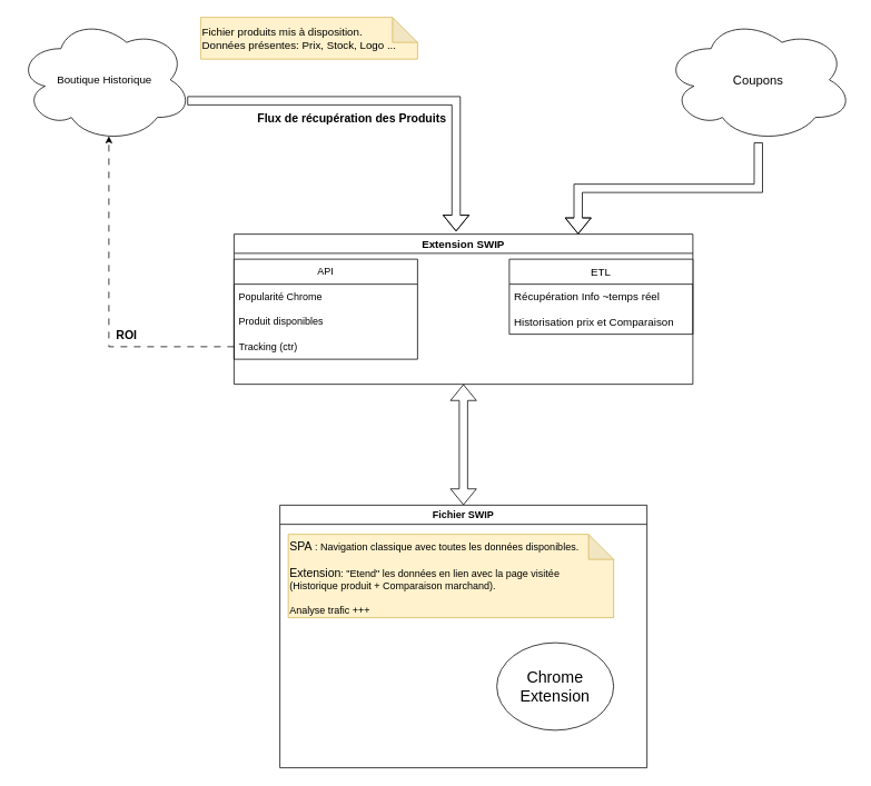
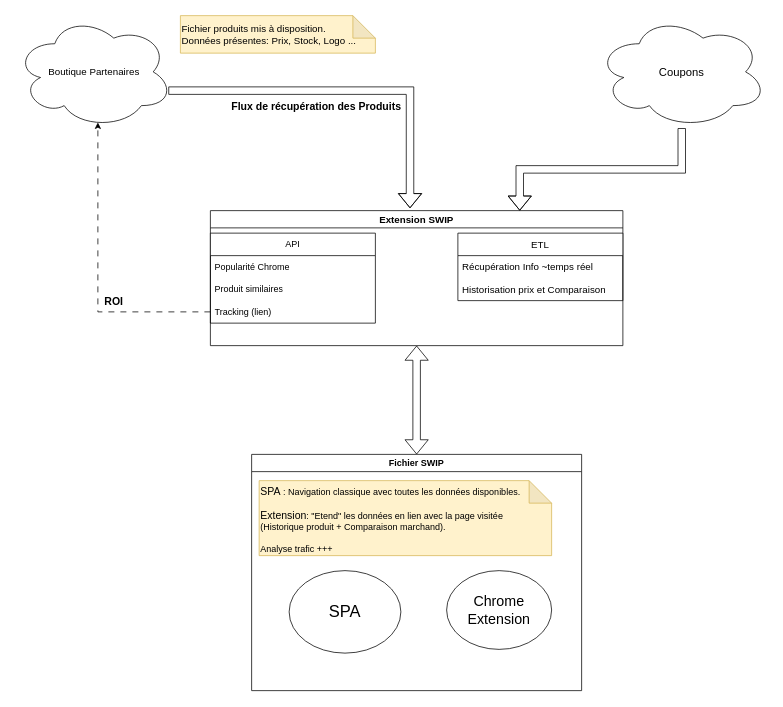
  <mxCell id="0" />
  <mxCell id="1" parent="0" />
  <mxCell id="2" style="edgeStyle=orthogonalEdgeStyle;rounded=0;orthogonalLoop=1;jettySize=auto;html=1;shape=flexArrow;fontSize=13;entryX=0.484;entryY=-0.018;entryDx=0;entryDy=0;entryPerimeter=0;" parent="1" source="4" target="6" edge="1"><mxGeometry relative="1" as="geometry"><mxPoint x="370" y="140" as="targetPoint" /><mxPoint x="244.996" y="120.059" as="sourcePoint" /><Array as="points"><mxPoint x="546" y="120" /></Array></mxGeometry></mxCell>
  <mxCell id="3" value="Flux de récupération des Produits" style="edgeLabel;html=1;align=center;verticalAlign=middle;resizable=0;points=[];fontSize=14;fontStyle=1" parent="2" vertex="1" connectable="0"><mxGeometry x="0.382" y="1" relative="1" as="geometry"><mxPoint x="-127" y="12" as="offset" /></mxGeometry></mxCell>
- <mxCell id="4" value="Boutique Historique" style="ellipse;shape=cloud;whiteSpace=wrap;html=1;fontSize=13;" parent="1" vertex="1"><mxGeometry width="210" height="150" as="geometry" x="20" y="20" /></mxCell>
+ <mxCell id="4" value="Boutique Partenaires" style="ellipse;shape=cloud;whiteSpace=wrap;html=1;fontSize=13;" parent="1" vertex="1"><mxGeometry width="210" height="150" as="geometry" x="20" y="20" /></mxCell>
  <mxCell id="5" value="Fichier produits mis à disposition.&lt;br style=&quot;font-size: 13px;&quot;&gt;Données présentes: Prix, Stock, Logo ..." style="shape=note;whiteSpace=wrap;html=1;backgroundOutline=1;darkOpacity=0.05;align=left;fontSize=13;fillColor=#fff2cc;strokeColor=#d6b656;" parent="1" vertex="1"><mxGeometry x="240" width="260" height="50" as="geometry" y="20" /></mxCell>
  <mxCell id="6" value="Extension SWIP" style="swimlane;whiteSpace=wrap;html=1;fontSize=13;" parent="1" vertex="1"><mxGeometry x="280" y="280" width="550" height="180" as="geometry"><mxRectangle x="260" y="260" width="130" height="30" as="alternateBounds" /></mxGeometry></mxCell>
  <mxCell id="7" value="ETL" style="swimlane;fontStyle=0;childLayout=stackLayout;horizontal=1;startSize=30;horizontalStack=0;resizeParent=1;resizeParentMax=0;resizeLast=0;collapsible=1;marginBottom=0;whiteSpace=wrap;html=1;fontSize=13;" parent="6" vertex="1"><mxGeometry x="330" y="30" width="220" height="90" as="geometry"><mxRectangle x="-30" y="420" width="90" height="30" as="alternateBounds" /></mxGeometry></mxCell>
  <mxCell id="8" value="Récupération Info ~temps réel" style="text;strokeColor=none;fillColor=none;align=left;verticalAlign=middle;spacingLeft=4;spacingRight=4;overflow=hidden;points=[[0,0.5],[1,0.5]];portConstraint=eastwest;rotatable=0;whiteSpace=wrap;html=1;fontSize=13;" parent="7" vertex="1"><mxGeometry y="30" width="220" height="30" as="geometry" /></mxCell>
  <mxCell id="9" value="Historisation prix et Comparaison" style="text;strokeColor=none;fillColor=none;align=left;verticalAlign=middle;spacingLeft=4;spacingRight=4;overflow=hidden;points=[[0,0.5],[1,0.5]];portConstraint=eastwest;rotatable=0;whiteSpace=wrap;html=1;fontSize=13;" parent="7" vertex="1"><mxGeometry y="60" width="220" height="30" as="geometry" /></mxCell>
  <mxCell id="10" value="API" style="swimlane;fontStyle=0;childLayout=stackLayout;horizontal=1;startSize=30;horizontalStack=0;resizeParent=1;resizeParentMax=0;resizeLast=0;collapsible=1;marginBottom=0;whiteSpace=wrap;html=1;" parent="6" vertex="1"><mxGeometry y="30" width="220" height="120" as="geometry" /></mxCell>
  <mxCell id="11" value="Popularité Chrome" style="text;strokeColor=none;fillColor=none;align=left;verticalAlign=middle;spacingLeft=4;spacingRight=4;overflow=hidden;points=[[0,0.5],[1,0.5]];portConstraint=eastwest;rotatable=0;whiteSpace=wrap;html=1;" parent="10" vertex="1"><mxGeometry y="30" width="220" height="30" as="geometry" /></mxCell>
- <mxCell id="12" value="Produit disponibles" style="text;strokeColor=none;fillColor=none;align=left;verticalAlign=middle;spacingLeft=4;spacingRight=4;overflow=hidden;points=[[0,0.5],[1,0.5]];portConstraint=eastwest;rotatable=0;whiteSpace=wrap;html=1;" parent="10" vertex="1"><mxGeometry y="60" width="220" height="30" as="geometry" /></mxCell>
- <mxCell id="13" value="Tracking (ctr)" style="text;strokeColor=none;fillColor=none;align=left;verticalAlign=middle;spacingLeft=4;spacingRight=4;overflow=hidden;points=[[0,0.5],[1,0.5]];portConstraint=eastwest;rotatable=0;whiteSpace=wrap;html=1;" parent="10" vertex="1"><mxGeometry y="90" width="220" height="30" as="geometry" /></mxCell>
+ <mxCell id="12" value="Produit similaires" style="text;strokeColor=none;fillColor=none;align=left;verticalAlign=middle;spacingLeft=4;spacingRight=4;overflow=hidden;points=[[0,0.5],[1,0.5]];portConstraint=eastwest;rotatable=0;whiteSpace=wrap;html=1;" parent="10" vertex="1"><mxGeometry y="60" width="220" height="30" as="geometry" /></mxCell>
+ <mxCell id="13" value="Tracking (lien)" style="text;strokeColor=none;fillColor=none;align=left;verticalAlign=middle;spacingLeft=4;spacingRight=4;overflow=hidden;points=[[0,0.5],[1,0.5]];portConstraint=eastwest;rotatable=0;whiteSpace=wrap;html=1;" parent="10" vertex="1"><mxGeometry y="90" width="220" height="30" as="geometry" /></mxCell>
  <mxCell id="14" style="edgeStyle=orthogonalEdgeStyle;rounded=0;orthogonalLoop=1;jettySize=auto;html=1;entryX=0.55;entryY=0.95;entryDx=0;entryDy=0;entryPerimeter=0;dashed=1;dashPattern=8 8;fontSize=13;exitX=0;exitY=0.5;exitDx=0;exitDy=0;" parent="1" source="13" edge="1"><mxGeometry relative="1" as="geometry"><mxPoint x="714.5" y="400" as="sourcePoint" /><mxPoint x="130" y="162.5" as="targetPoint" /><Array as="points"><mxPoint x="130" y="415" /></Array></mxGeometry></mxCell>
  <mxCell id="15" value="ROI" style="edgeLabel;html=1;align=center;verticalAlign=middle;resizable=0;points=[];fontStyle=1;fontSize=14;" parent="14" vertex="1" connectable="0"><mxGeometry x="0.238" y="-3" relative="1" as="geometry"><mxPoint x="17" y="84" as="offset" /></mxGeometry></mxCell>
  <mxCell id="16" style="rounded=0;orthogonalLoop=1;jettySize=auto;html=1;entryX=0.5;entryY=1;entryDx=0;entryDy=0;shape=flexArrow;endArrow=block;endFill=0;startArrow=block;" parent="1" source="17" target="6" edge="1"><mxGeometry relative="1" as="geometry" /></mxCell>
  <mxCell id="17" value="Fichier SWIP" style="swimlane;whiteSpace=wrap;html=1;" parent="1" vertex="1"><mxGeometry x="335" y="605" width="440" height="315" as="geometry"><mxRectangle x="225" y="520" width="130" height="30" as="alternateBounds" /></mxGeometry></mxCell>
- <mxCell id="19" value="Chrome Extension" style="ellipse;whiteSpace=wrap;html=1;fontSize=19;" parent="17" vertex="1"><mxGeometry x="260" y="165" width="140" height="105" as="geometry" /></mxCell>
+ <mxCell id="18" value="SPA" style="ellipse;whiteSpace=wrap;html=1;fontSize=22;" parent="17" vertex="1"><mxGeometry x="50" y="155" width="149" height="110" as="geometry" /></mxCell>
+ <mxCell id="19" value="Chrome Extension" style="ellipse;whiteSpace=wrap;html=1;fontSize=19;" parent="17" vertex="1"><mxGeometry x="260" y="155" width="140" height="105" as="geometry" /></mxCell>
  <mxCell id="20" value="&lt;font style=&quot;font-size: 14px;&quot;&gt;SPA&lt;/font&gt; : Navigation classique avec toutes les données disponibles.&lt;br&gt;&lt;br&gt;&lt;font style=&quot;font-size: 14px;&quot;&gt;Extension&lt;/font&gt;: &quot;Etend&quot; les données en lien avec la page visitée &lt;br&gt;&lt;div style=&quot;text-align: justify;&quot;&gt;&lt;span style=&quot;background-color: initial;&quot;&gt;(Historique produit + Comparaison marchand).&lt;/span&gt;&lt;/div&gt;&lt;br&gt;Analyse trafic +++" style="shape=note;whiteSpace=wrap;html=1;backgroundOutline=1;darkOpacity=0.05;verticalAlign=top;spacingLeft=0;align=left;spacingRight=-32;fillColor=#fff2cc;strokeColor=#d6b656;" parent="17" vertex="1"><mxGeometry x="10" y="35" width="390" height="100" as="geometry" /></mxCell>
  <mxCell id="21" style="edgeStyle=orthogonalEdgeStyle;rounded=0;orthogonalLoop=1;jettySize=auto;html=1;entryX=0.75;entryY=0;entryDx=0;entryDy=0;shape=flexArrow;" parent="1" source="22" target="6" edge="1"><mxGeometry relative="1" as="geometry" /></mxCell>
  <mxCell id="22" value="&lt;font style=&quot;font-size: 15px;&quot;&gt;Coupons&lt;/font&gt;" style="ellipse;shape=cloud;whiteSpace=wrap;html=1;fontSize=13;" parent="1" vertex="1"><mxGeometry x="795" y="20" width="227" height="150" as="geometry" /></mxCell>
